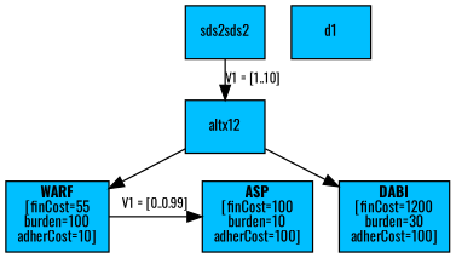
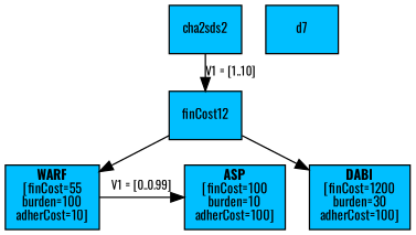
  digraph {
    fontname=Oswald
    newrank=true
    ranksep=0.25
    node [fillcolor=deepskyblue fontname=Oswald fontsize=10 shape=box style=filled]
    edge [fontname=Oswald fontsize=9]
    n1 [label=<<b>ASP</b><br/>[finCost=100<br/>burden=10<br/>adherCost=100]>]
    n2 [label=<<b>WARF</b><br/>[finCost=55<br/>burden=100<br/>adherCost=10]>]
    n3 [label=<<b>DABI</b><br/>[finCost=1200<br/>burden=30<br/>adherCost=100]>]
-   d1 [type=context]
-   cha2sds2 [dataItem=v1 type=decision label=sds2sds2]
-   altx12 [type=alternative]
+   d1 [type=context label=d7]
+   cha2sds2 [dataItem=v1 type=decision]
+   altx12 [type=alternative label=finCost12]
    subgraph sub_1 {
      rank=same
      n1
      n2
      n3
    }
    n2 -> n1 [label=<V1 = [0..0.99]>]
    cha2sds2 -> altx12 [label=<V1 = [1..10]>]
    altx12 -> n2
    altx12 -> n3
  }
